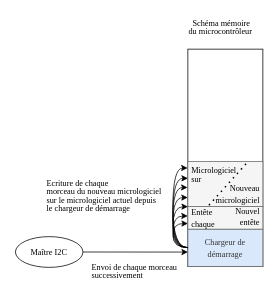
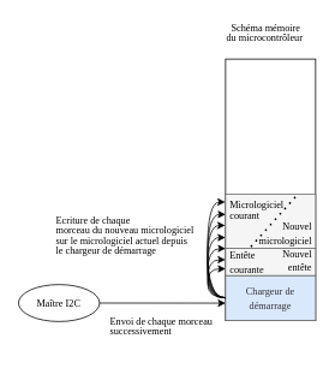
  <mxCell id="0" />
  <mxCell id="1" parent="0" />
  <mxCell id="2" value="&lt;font face=&quot;computer modern&quot; style=&quot;font-size: 11px;&quot; data-font-src=&quot;https://fonts.googleapis.com/css?family=computer+modern&quot;&gt;Maître I2C&lt;/font&gt;" style="ellipse;whiteSpace=wrap;html=1;" parent="1" vertex="1"><mxGeometry x="20.1" y="315" width="90" height="41" as="geometry" /></mxCell>
  <mxCell id="3" value="" style="rounded=0;whiteSpace=wrap;html=1;" parent="1" vertex="1"><mxGeometry x="250" y="65" width="100" height="290" as="geometry" /></mxCell>
  <mxCell id="4" value="&lt;font face=&quot;computer modern&quot; style=&quot;font-size: 11px;&quot; data-font-src=&quot;https://fonts.googleapis.com/css?family=computer+modern&quot;&gt;Chargeur de&lt;br&gt;démarrage&lt;br&gt;&lt;/font&gt;" style="rounded=0;whiteSpace=wrap;html=1;fillColor=#dae8fc;fontColor=#333333;strokeColor=#666666;" parent="1" vertex="1"><mxGeometry x="250" y="305" width="100" height="50" as="geometry" /></mxCell>
  <mxCell id="5" value="" style="rounded=0;whiteSpace=wrap;html=1;fillColor=#f5f5f5;fontColor=#333333;strokeColor=#666666;" parent="1" vertex="1"><mxGeometry x="250" y="275" width="100" height="30" as="geometry" /></mxCell>
  <mxCell id="6" value="" style="rounded=0;whiteSpace=wrap;html=1;fillColor=#f5f5f5;fontColor=#333333;strokeColor=#666666;" parent="1" vertex="1"><mxGeometry x="250" y="215" width="100" height="60" as="geometry" /></mxCell>
  <mxCell id="7" value="" style="endArrow=classic;html=1;rounded=0;exitX=1;exitY=0.5;exitDx=0;exitDy=0;entryX=-0.001;entryY=0.66;entryDx=0;entryDy=0;entryPerimeter=0;" parent="1" source="2" edge="1"><mxGeometry width="50" height="50" relative="1" as="geometry"><mxPoint x="160.1" y="316" as="sourcePoint" /><mxPoint x="250" y="335.6" as="targetPoint" /></mxGeometry></mxCell>
  <mxCell id="8" value="&lt;pre style=&quot;border-color: var(--border-color); line-height: 11px; font-size: 11px;&quot;&gt;&lt;font data-font-src=&quot;https://fonts.googleapis.com/css?family=computer+modern&quot; face=&quot;computer modern&quot;&gt;&lt;font style=&quot;border-color: var(--border-color);&quot; data-font-src=&quot;https://fonts.googleapis.com/css?family=asap&quot;&gt;Ecriture de chaque&lt;br&gt;morceau du nouveau &lt;span style=&quot;white-space: normal;&quot;&gt;micrologiciel sur le micrologiciel actuel depuis le chargeur de démarrage&lt;/span&gt;&lt;/font&gt;&lt;/font&gt;&lt;/pre&gt;" style="text;html=1;strokeColor=none;fillColor=none;align=left;verticalAlign=middle;whiteSpace=wrap;rounded=0;" parent="1" vertex="1"><mxGeometry x="60" y="235" width="120" height="50" as="geometry" /></mxCell>
  <mxCell id="9" value="&lt;pre style=&quot;border-color: var(--border-color); line-height: 11px;&quot;&gt;&lt;font style=&quot;&quot; face=&quot;computer modern&quot;&gt;&lt;span style=&quot;font-size: 11px;&quot;&gt;Schéma mémoire&lt;br/&gt;du microcontrôleur &lt;/span&gt;&lt;/font&gt;&lt;/pre&gt;" style="text;html=1;strokeColor=none;fillColor=none;align=center;verticalAlign=middle;whiteSpace=wrap;rounded=0;" parent="1" vertex="1"><mxGeometry x="245" y="20" width="100" height="30" as="geometry" /></mxCell>
  <mxCell id="10" value="" style="endArrow=classic;html=1;rounded=0;entryX=-0.005;entryY=0.574;entryDx=0;entryDy=0;exitX=0;exitY=0.5;exitDx=0;exitDy=0;edgeStyle=orthogonalEdgeStyle;curved=1;entryPerimeter=0;" edge="1" parent="1" target="6"><mxGeometry width="50" height="50" relative="1" as="geometry"><mxPoint x="250" y="329.72" as="sourcePoint" /><mxPoint x="250" y="252.22" as="targetPoint" /><Array as="points"><mxPoint x="230" y="330" /><mxPoint x="230" y="249" /></Array></mxGeometry></mxCell>
  <mxCell id="11" value="" style="endArrow=classic;html=1;rounded=0;entryX=0;entryY=0.25;entryDx=0;entryDy=0;exitX=0;exitY=0.5;exitDx=0;exitDy=0;edgeStyle=orthogonalEdgeStyle;curved=1;" edge="1" parent="1"><mxGeometry width="50" height="50" relative="1" as="geometry"><mxPoint x="250" y="329.72" as="sourcePoint" /><mxPoint x="250" y="237.22" as="targetPoint" /><Array as="points"><mxPoint x="230" y="329.72" /><mxPoint x="230" y="237.72" /></Array></mxGeometry></mxCell>
  <mxCell id="12" value="" style="endArrow=classic;html=1;rounded=0;entryX=-0.004;entryY=0.896;entryDx=0;entryDy=0;exitX=0;exitY=0.5;exitDx=0;exitDy=0;edgeStyle=orthogonalEdgeStyle;curved=1;entryPerimeter=0;" edge="1" parent="1"><mxGeometry width="50" height="50" relative="1" as="geometry"><mxPoint x="250" y="329.72" as="sourcePoint" /><mxPoint x="249.6" y="223.48" as="targetPoint" /><Array as="points"><mxPoint x="230" y="329.72" /><mxPoint x="230" y="223.72" /><mxPoint x="250" y="223.72" /></Array></mxGeometry></mxCell>
  <mxCell id="13" value="" style="endArrow=classic;html=1;rounded=0;entryX=0;entryY=0.75;entryDx=0;entryDy=0;exitX=0;exitY=0.5;exitDx=0;exitDy=0;edgeStyle=orthogonalEdgeStyle;curved=1;" edge="1" parent="1" target="5"><mxGeometry width="50" height="50" relative="1" as="geometry"><mxPoint x="250" y="329.72" as="sourcePoint" /><mxPoint x="249.9" y="211.48" as="targetPoint" /><Array as="points"><mxPoint x="230" y="330" /><mxPoint x="230" y="298" /><mxPoint x="250" y="298" /></Array></mxGeometry></mxCell>
  <mxCell id="14" value="" style="endArrow=classic;html=1;rounded=0;edgeStyle=orthogonalEdgeStyle;curved=1;entryX=-0.002;entryY=0.416;entryDx=0;entryDy=0;entryPerimeter=0;" edge="1" parent="1" target="5"><mxGeometry width="50" height="50" relative="1" as="geometry"><mxPoint x="250" y="329.72" as="sourcePoint" /><mxPoint x="250" y="285" as="targetPoint" /><Array as="points"><mxPoint x="230" y="330" /><mxPoint x="230" y="287" /></Array></mxGeometry></mxCell>
  <mxCell id="15" value="" style="endArrow=classic;html=1;rounded=0;edgeStyle=orthogonalEdgeStyle;curved=1;entryX=0;entryY=1;entryDx=0;entryDy=0;" edge="1" parent="1" target="6"><mxGeometry width="50" height="50" relative="1" as="geometry"><mxPoint x="250" y="329.72" as="sourcePoint" /><mxPoint x="249.6" y="187.06" as="targetPoint" /><Array as="points"><mxPoint x="230" y="330" /><mxPoint x="230" y="275" /></Array></mxGeometry></mxCell>
  <mxCell id="16" value="" style="endArrow=classic;html=1;rounded=0;edgeStyle=orthogonalEdgeStyle;curved=1;exitX=0;exitY=0.5;exitDx=0;exitDy=0;entryX=-0.002;entryY=0.798;entryDx=0;entryDy=0;entryPerimeter=0;" edge="1" parent="1" target="6"><mxGeometry width="50" height="50" relative="1" as="geometry"><mxPoint x="250" y="329.72" as="sourcePoint" /><mxPoint x="250" y="265" as="targetPoint" /><Array as="points"><mxPoint x="230" y="330" /><mxPoint x="230" y="263" /></Array></mxGeometry></mxCell>
  <mxCell id="17" value="&lt;pre style=&quot;border-color: var(--border-color); line-height: 11px; font-size: 11px;&quot;&gt;&lt;font face=&quot;computer modern&quot;&gt;Envoi de chaque morceau&lt;br&gt;successivement&lt;/font&gt;&lt;/pre&gt;" style="text;html=1;strokeColor=none;fillColor=none;align=left;verticalAlign=middle;whiteSpace=wrap;rounded=0;" vertex="1" parent="1"><mxGeometry x="120.1" y="336" width="120" height="50" as="geometry" /></mxCell>
- <mxCell id="18" value="&lt;font style=&quot;font-size: 11px;&quot; data-font-src=&quot;https://fonts.googleapis.com/css?family=computer+modern&quot; face=&quot;computer modern&quot;&gt;Nouveau micrologiciel&lt;/font&gt;" style="text;html=1;strokeColor=none;fillColor=none;align=right;verticalAlign=middle;whiteSpace=wrap;rounded=0;" vertex="1" parent="1"><mxGeometry x="288" y="243" width="60" height="30" as="geometry" /></mxCell>
+ <mxCell id="18" value="&lt;font style=&quot;font-size: 11px;&quot; data-font-src=&quot;https://fonts.googleapis.com/css?family=computer+modern&quot; face=&quot;computer modern&quot;&gt;Nouvel micrologiciel&lt;/font&gt;" style="text;html=1;strokeColor=none;fillColor=none;align=right;verticalAlign=middle;whiteSpace=wrap;rounded=0;" vertex="1" parent="1"><mxGeometry x="288" y="243" width="60" height="30" as="geometry" /></mxCell>
  <mxCell id="19" value="" style="endArrow=none;dashed=1;html=1;dashPattern=1 3;strokeWidth=2;rounded=0;entryX=0.792;entryY=0.017;entryDx=0;entryDy=0;exitX=0.679;exitY=-0.064;exitDx=0;exitDy=0;exitPerimeter=0;entryPerimeter=0;" edge="1" parent="1" source="21" target="6"><mxGeometry width="50" height="50" relative="1" as="geometry"><mxPoint x="250" y="275" as="sourcePoint" /><mxPoint x="300" y="225" as="targetPoint" /></mxGeometry></mxCell>
- <mxCell id="20" value="&lt;font style=&quot;font-size: 11px;&quot; data-font-src=&quot;https://fonts.googleapis.com/css?family=computer+modern&quot; face=&quot;computer modern&quot;&gt;Micrologiciel&lt;br&gt;&lt;div style=&quot;&quot;&gt;&lt;span style=&quot;background-color: initial;&quot;&gt;sur&lt;/span&gt;&lt;/div&gt;&lt;/font&gt;" style="text;html=1;strokeColor=none;fillColor=none;align=left;verticalAlign=middle;whiteSpace=wrap;rounded=0;" vertex="1" parent="1"><mxGeometry x="253" y="217" width="60" height="30" as="geometry" /></mxCell>
- <mxCell id="21" value="&lt;font face=&quot;computer modern&quot;&gt;&lt;span style=&quot;font-size: 11px;&quot;&gt;Entête chaque&lt;/span&gt;&lt;/font&gt;" style="text;html=1;strokeColor=none;fillColor=none;align=left;verticalAlign=middle;whiteSpace=wrap;rounded=0;" vertex="1" parent="1"><mxGeometry x="253" y="275" width="37" height="30" as="geometry" /></mxCell>
+ <mxCell id="20" value="&lt;font style=&quot;font-size: 11px;&quot; data-font-src=&quot;https://fonts.googleapis.com/css?family=computer+modern&quot; face=&quot;computer modern&quot;&gt;Micrologiciel&lt;br&gt;&lt;div style=&quot;&quot;&gt;&lt;span style=&quot;background-color: initial;&quot;&gt;courant&lt;/span&gt;&lt;/div&gt;&lt;/font&gt;" style="text;html=1;strokeColor=none;fillColor=none;align=left;verticalAlign=middle;whiteSpace=wrap;rounded=0;" vertex="1" parent="1"><mxGeometry x="253" y="217" width="60" height="30" as="geometry" /></mxCell>
+ <mxCell id="21" value="&lt;font face=&quot;computer modern&quot;&gt;&lt;span style=&quot;font-size: 11px;&quot;&gt;Entête courante&lt;/span&gt;&lt;/font&gt;" style="text;html=1;strokeColor=none;fillColor=none;align=left;verticalAlign=middle;whiteSpace=wrap;rounded=0;" vertex="1" parent="1"><mxGeometry x="253" y="275" width="37" height="30" as="geometry" /></mxCell>
  <mxCell id="22" value="&lt;font face=&quot;computer modern&quot;&gt;&lt;span style=&quot;font-size: 11px;&quot;&gt;Nouvel entête&lt;/span&gt;&lt;/font&gt;" style="text;html=1;strokeColor=none;fillColor=none;align=right;verticalAlign=middle;whiteSpace=wrap;rounded=0;" vertex="1" parent="1"><mxGeometry x="310" y="273" width="38" height="30" as="geometry" /></mxCell>
  <mxCell id="23" value="" style="endArrow=none;dashed=1;html=1;dashPattern=1 3;strokeWidth=2;rounded=0;exitX=1;exitY=1;exitDx=0;exitDy=0;" edge="1" parent="1" source="21" target="4"><mxGeometry width="50" height="50" relative="1" as="geometry"><mxPoint x="293" y="305" as="sourcePoint" /><mxPoint x="393" y="245" as="targetPoint" /></mxGeometry></mxCell>
